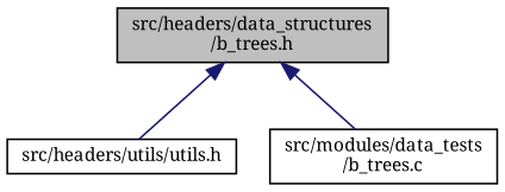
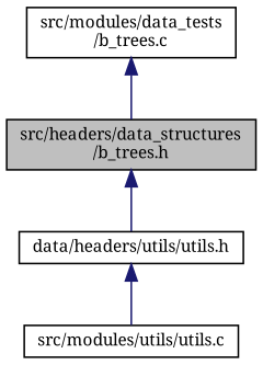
  digraph {
    fontname="Noto Serif"
    node [color=black fillcolor=white fontname="Noto Serif" fontsize=10 shape=record style=filled]
    edge [color=midnightblue dir=back fontname="Noto Serif" fontsize=10 labelfontname=Helvetica labelfontsize=10 style=solid]
    n1 [fillcolor=grey75 fontcolor=black height=0.2 label="src/headers/data_structures\l/b_trees.h" width=0.4]
-   n2 [height=0.2 label="src/headers/utils/utils.h" width=0.4]
+   n2 [height=0.2 label="data/headers/utils/utils.h" width=0.4]
    n3 [height=0.2 label="src/modules/data_tests\l/b_trees.c" width=0.4]
+   n4 [height=0.2 label="src/modules/utils/utils.c" width=0.4]
    n1 -> n2
-   n1 -> n3
+   n3 -> n1
+   n2 -> n4
  }
